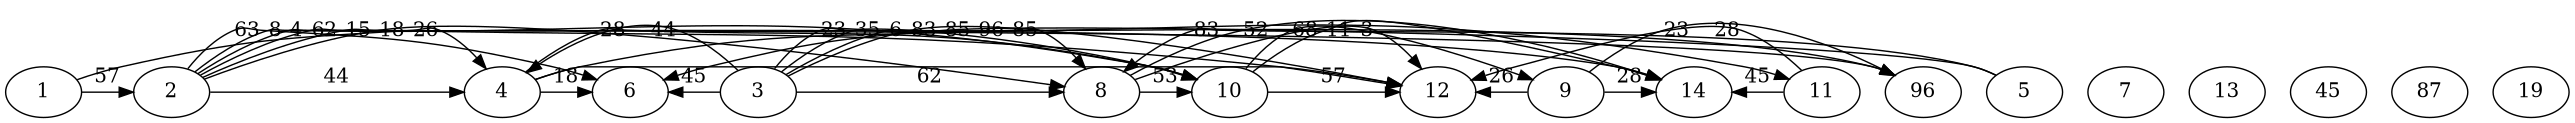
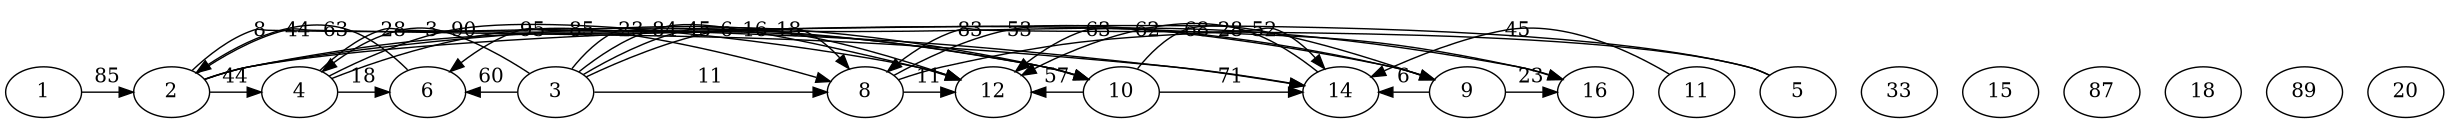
  digraph {
    edge [constraint=false]
    n1 [label=1]
    n2 [label=2]
    n3 [label=4]
    n4 [label=6]
    n5 [label=8]
    n6 [label=10]
    n7 [label=12]
    n8 [label=14]
-   n9 [label=96]
+   n9 [label=16]
    n10 [label=9]
    n11 [label=3]
    n12 [label=5]
-   n13 [label=7]
    n14 [label=11]
-   n15 [label=13]
-   n16 [label=45]
+   n15 [label=33]
+   n16 [label=15]
    n17 [label=87]
-   n19 [label=19]
-   n1 -> n2 [label=57]
-   n1 -> n3 [label=26]
+   n18 [label=18]
+   n19 [label=89]
+   n20 [label=20]
+   n1 -> n2 [label=85]
    n2 -> n3 [label=44]
-   n2 -> n4 [label=63]
+   n4 -> n2 [label=63]
    n2 -> n5 [label=18]
    n2 -> n6 [label=8]
-   n2 -> n7 [label=15]
-   n2 -> n8 [label=4]
+   n2 -> n7 [label=16]
+   n2 -> n8 [label=44]
    n2 -> n9 [label=62]
    n3 -> n4 [label=18]
    n3 -> n5 [label=85]
    n3 -> n6 [label=28]
-   n3 -> n7 [label=96]
-   n5 -> n6 [label=53]
-   n5 -> n7 [label=3]
+   n3 -> n7 [label=90]
+   n5 -> n10 [label=53]
+   n5 -> n7 [label=11]
    n5 -> n8 [label=52]
    n6 -> n7 [label=57]
-   n6 -> n8 [label=11]
+   n6 -> n8 [label=71]
    n6 -> n10 [label=68]
-   n10 -> n7 [label=26]
-   n10 -> n8 [label=28]
+   n10 -> n7 [label=63]
+   n10 -> n8 [label=6]
    n10 -> n9 [label=23]
-   n11 -> n3 [label=44]
-   n11 -> n4 [label=45]
-   n11 -> n5 [label=62]
-   n11 -> n6 [label=35]
-   n11 -> n7 [label=83]
-   n11 -> n14 [label=23]
+   n11 -> n3 [label=3]
+   n11 -> n4 [label=60]
+   n11 -> n5 [label=11]
+   n11 -> n6 [label=45]
+   n11 -> n7 [label=84]
+   n11 -> n8 [label=23]
    n11 -> n9 [label=6]
-   n12 -> n4 [label=85]
+   n12 -> n4 [label=95]
    n12 -> n5 [label=83]
-   n14 -> n7 [label=28]
+   n8 -> n7 [label=28]
    n14 -> n8 [label=45]
  }
